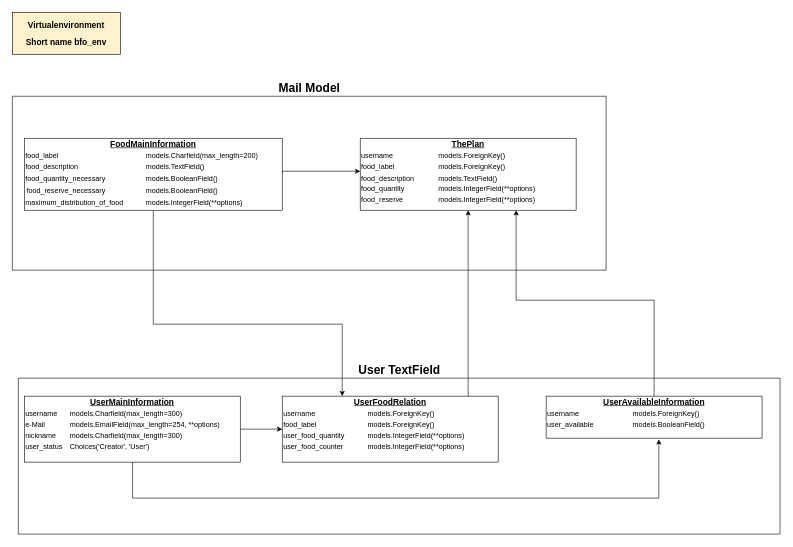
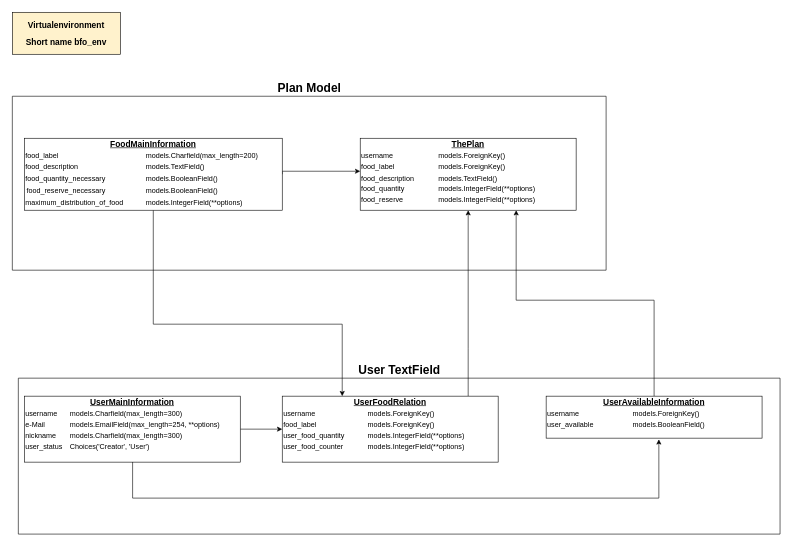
  <mxCell id="0" />
  <mxCell id="1" parent="0" />
  <mxCell id="2" value="User TextField" style="verticalLabelPosition=top;verticalAlign=bottom;html=1;shape=mxgraph.basic.rect;fillColor2=none;strokeWidth=1;size=20;indent=5;fontSize=20;fontStyle=1;horizontal=1;labelPosition=center;align=center;" parent="1" vertex="1"><mxGeometry x="30" y="630" width="1270" height="260" as="geometry" /></mxCell>
- <mxCell id="3" value="Mail Model" style="verticalLabelPosition=top;verticalAlign=bottom;html=1;shape=mxgraph.basic.rect;fillColor2=none;strokeWidth=1;size=20;indent=5;fontSize=20;fontStyle=1;horizontal=1;labelPosition=center;align=center;" parent="1" vertex="1"><mxGeometry x="20" y="160" width="990" height="290" as="geometry" /></mxCell>
+ <mxCell id="3" value="Plan Model" style="verticalLabelPosition=top;verticalAlign=bottom;html=1;shape=mxgraph.basic.rect;fillColor2=none;strokeWidth=1;size=20;indent=5;fontSize=20;fontStyle=1;horizontal=1;labelPosition=center;align=center;" parent="1" vertex="1"><mxGeometry x="20" y="160" width="990" height="290" as="geometry" /></mxCell>
  <mxCell id="4" value="&lt;p&gt;&lt;font style=&quot;font-size: 14px&quot;&gt;&lt;b&gt;&lt;span lang=&quot;EN-GB&quot;&gt;Virtualenvironment&lt;/span&gt;&lt;/b&gt;&lt;/font&gt;&lt;/p&gt;&lt;p&gt;&lt;font style=&quot;font-size: 14px&quot;&gt;&lt;b&gt;&lt;span lang=&quot;EN-GB&quot;&gt;Short name bfo_env&lt;/span&gt;&lt;/b&gt;&lt;/font&gt;&lt;/p&gt;" style="rounded=0;whiteSpace=wrap;html=1;fillColor=#fff2cc;" parent="1" vertex="1"><mxGeometry x="20" y="20" width="180" height="70" as="geometry" /></mxCell>
  <mxCell id="5" style="edgeStyle=orthogonalEdgeStyle;rounded=0;orthogonalLoop=1;jettySize=auto;html=1;exitX=1;exitY=0.5;exitDx=0;exitDy=0;" parent="1" source="6" target="14" edge="1"><mxGeometry relative="1" as="geometry" /></mxCell>
  <mxCell id="6" value="&lt;div style=&quot;box-sizing: border-box ; width: 100% ; padding: 2px&quot; align=&quot;center&quot;&gt;&lt;font style=&quot;font-size: 14px&quot;&gt;&lt;b&gt;&lt;u&gt;UserMainInformation&lt;/u&gt;&lt;/b&gt;&lt;/font&gt;&lt;/div&gt;&lt;table style=&quot;width: 100% ; font-size: 1em&quot; cellspacing=&quot;0&quot; cellpadding=&quot;2&quot;&gt;&lt;tbody&gt;&lt;tr&gt;&lt;td&gt;username&lt;br&gt;&lt;/td&gt;&lt;td&gt;models.Charfield(max_length=300)&lt;br&gt;&lt;/td&gt;&lt;/tr&gt;&lt;tr&gt;&lt;td&gt;e-Mail&lt;/td&gt;&lt;td&gt;models.EmailField(max_length=254, **options)&lt;/td&gt;&lt;/tr&gt;&lt;tr&gt;&lt;td&gt;nickname&lt;/td&gt;&lt;td&gt;models.Charfield(max_length=300)&lt;/td&gt;&lt;/tr&gt;&lt;tr&gt;&lt;td&gt;user_status&lt;/td&gt;&lt;td&gt;Choices('Creator', 'User')&lt;br&gt;&lt;/td&gt;&lt;/tr&gt;&lt;/tbody&gt;&lt;/table&gt;" style="verticalAlign=top;align=left;overflow=fill;html=1;" parent="1" vertex="1"><mxGeometry x="40" y="660" width="360" height="110" as="geometry" /></mxCell>
  <mxCell id="7" style="edgeStyle=orthogonalEdgeStyle;rounded=0;orthogonalLoop=1;jettySize=auto;html=1;exitX=1;exitY=0.5;exitDx=0;exitDy=0;" parent="1" source="9" target="15" edge="1"><mxGeometry relative="1" as="geometry"><Array as="points"><mxPoint x="470" y="285" /></Array></mxGeometry></mxCell>
  <mxCell id="8" style="edgeStyle=orthogonalEdgeStyle;rounded=0;orthogonalLoop=1;jettySize=auto;html=1;exitX=0.5;exitY=1;exitDx=0;exitDy=0;" parent="1" source="9" target="14" edge="1"><mxGeometry relative="1" as="geometry"><Array as="points"><mxPoint x="255" y="540" /><mxPoint x="570" y="540" /></Array></mxGeometry></mxCell>
  <mxCell id="9" value="&lt;div style=&quot;box-sizing: border-box ; width: 100% ; padding: 2px&quot; align=&quot;center&quot;&gt;&lt;font style=&quot;font-size: 14px&quot;&gt;&lt;b&gt;&lt;u&gt;FoodMainInformation&lt;/u&gt;&lt;/b&gt;&lt;/font&gt;&lt;/div&gt;&lt;table style=&quot;width: 100% ; font-size: 1em&quot; cellspacing=&quot;0&quot; cellpadding=&quot;2&quot;&gt;&lt;tbody&gt;&lt;tr&gt;&lt;td&gt;food_label &lt;/td&gt;&lt;td&gt;models.Charfield(max_length=200)&lt;br&gt;&lt;/td&gt;&lt;/tr&gt;&lt;tr&gt;&lt;td&gt;food_description&lt;/td&gt;&lt;td&gt;models.TextField()&lt;/td&gt;&lt;/tr&gt;&lt;tr&gt;&lt;td&gt;food_quantity_necessary&lt;/td&gt;&lt;td&gt;models.BooleanField()&lt;/td&gt;&lt;/tr&gt;&lt;tr&gt;&lt;td&gt;&lt;table cellspacing=&quot;0&quot; cellpadding=&quot;2&quot;&gt;&lt;tbody&gt;&lt;tr&gt;&lt;td&gt;food_reserve_necessary&lt;/td&gt;&lt;td&gt;&lt;br&gt;&lt;/td&gt;&lt;td&gt;&lt;br&gt;&lt;/td&gt;&lt;td&gt;&lt;br&gt;&lt;/td&gt;&lt;/tr&gt;&lt;/tbody&gt;&lt;/table&gt;&lt;/td&gt;&lt;td&gt;models.BooleanField()&lt;/td&gt;&lt;/tr&gt;&lt;tr&gt;&lt;td&gt;maximum_distribution_of_food&lt;/td&gt;&lt;td&gt;models.IntegerField(**options)&lt;/td&gt;&lt;/tr&gt;&lt;tr&gt;&lt;td&gt;&lt;br&gt;&lt;/td&gt;&lt;td&gt;&lt;br&gt;&lt;/td&gt;&lt;/tr&gt;&lt;/tbody&gt;&lt;/table&gt;" style="verticalAlign=top;align=left;overflow=fill;html=1;" parent="1" vertex="1"><mxGeometry x="40" y="230" width="430" height="120" as="geometry" /></mxCell>
  <mxCell id="10" style="edgeStyle=orthogonalEdgeStyle;rounded=0;orthogonalLoop=1;jettySize=auto;html=1;" parent="1" source="11" target="15" edge="1"><mxGeometry relative="1" as="geometry"><Array as="points"><mxPoint x="1090" y="500" /><mxPoint x="860" y="500" /></Array></mxGeometry></mxCell>
  <mxCell id="11" value="&lt;div style=&quot;box-sizing: border-box ; width: 100% ; padding: 2px&quot; align=&quot;center&quot;&gt;&lt;font style=&quot;font-size: 14px&quot;&gt;&lt;b&gt;&lt;u&gt;UserAvailableInformation&lt;/u&gt;&lt;/b&gt;&lt;/font&gt;&lt;/div&gt;&lt;table style=&quot;width: 100% ; font-size: 1em&quot; cellspacing=&quot;0&quot; cellpadding=&quot;2&quot;&gt;&lt;tbody&gt;&lt;tr&gt;&lt;td&gt;username&lt;br&gt;&lt;/td&gt;&lt;td&gt;models.ForeignKey()&lt;br&gt;&lt;/td&gt;&lt;/tr&gt;&lt;tr&gt;&lt;td&gt;user_available&lt;/td&gt;&lt;td&gt;models.BooleanField()&lt;/td&gt;&lt;/tr&gt;&lt;/tbody&gt;&lt;/table&gt;" style="verticalAlign=top;align=left;overflow=fill;html=1;" parent="1" vertex="1"><mxGeometry x="910" y="660" width="360" height="70" as="geometry" /></mxCell>
  <mxCell id="12" style="edgeStyle=orthogonalEdgeStyle;rounded=0;orthogonalLoop=1;jettySize=auto;html=1;entryX=0.522;entryY=1.029;entryDx=0;entryDy=0;exitX=0.15;exitY=0.538;exitDx=0;exitDy=0;exitPerimeter=0;entryPerimeter=0;" parent="1" source="2" target="11" edge="1"><mxGeometry relative="1" as="geometry"><Array as="points"><mxPoint x="221" y="830" /><mxPoint x="1098" y="830" /></Array></mxGeometry></mxCell>
  <mxCell id="13" style="edgeStyle=orthogonalEdgeStyle;rounded=0;orthogonalLoop=1;jettySize=auto;html=1;entryX=0.5;entryY=1;entryDx=0;entryDy=0;" parent="1" source="14" target="15" edge="1"><mxGeometry relative="1" as="geometry"><Array as="points"><mxPoint x="780" y="580" /><mxPoint x="780" y="580" /></Array></mxGeometry></mxCell>
  <mxCell id="14" value="&lt;div style=&quot;box-sizing: border-box ; width: 100% ; padding: 2px&quot; align=&quot;center&quot;&gt;&lt;font style=&quot;font-size: 14px&quot;&gt;&lt;b&gt;&lt;u&gt;UserFoodRelation&lt;/u&gt;&lt;/b&gt;&lt;/font&gt;&lt;/div&gt;&lt;table style=&quot;width: 100% ; font-size: 1em&quot; cellspacing=&quot;0&quot; cellpadding=&quot;2&quot;&gt;&lt;tbody&gt;&lt;tr&gt;&lt;td&gt;username&lt;br&gt;&lt;/td&gt;&lt;td&gt;models.ForeignKey()&lt;br&gt;&lt;/td&gt;&lt;/tr&gt;&lt;tr&gt;&lt;td&gt;food_label&lt;/td&gt;&lt;td&gt;models.ForeignKey()&lt;/td&gt;&lt;/tr&gt;&lt;tr&gt;&lt;td&gt;user_food_quantity&lt;br&gt;&lt;/td&gt;&lt;td&gt;models.IntegerField(**options)&lt;/td&gt;&lt;/tr&gt;&lt;tr&gt;&lt;td&gt;user_food_counter&lt;br&gt;&lt;/td&gt;&lt;td&gt;models.IntegerField(**options)&lt;/td&gt;&lt;/tr&gt;&lt;/tbody&gt;&lt;/table&gt;" style="verticalAlign=top;align=left;overflow=fill;html=1;" parent="1" vertex="1"><mxGeometry x="470" y="660" width="360" height="110" as="geometry" /></mxCell>
  <mxCell id="15" value="&lt;div style=&quot;box-sizing: border-box ; width: 100% ; padding: 2px&quot; align=&quot;center&quot;&gt;&lt;font style=&quot;font-size: 14px&quot;&gt;&lt;b&gt;&lt;u&gt;ThePlan&lt;/u&gt;&lt;/b&gt;&lt;/font&gt;&lt;/div&gt;&lt;table style=&quot;width: 100% ; font-size: 1em&quot; cellspacing=&quot;0&quot; cellpadding=&quot;2&quot;&gt;&lt;tbody&gt;&lt;tr&gt;&lt;td&gt;username&lt;br&gt;&lt;/td&gt;&lt;td&gt;models.ForeignKey()&lt;br&gt;&lt;/td&gt;&lt;/tr&gt;&lt;tr&gt;&lt;td&gt;food_label&lt;/td&gt;&lt;td&gt;models.ForeignKey()&lt;/td&gt;&lt;/tr&gt;&lt;tr&gt;&lt;td&gt;food_description&lt;br&gt;&lt;/td&gt;&lt;td&gt;models.TextField()&lt;/td&gt;&lt;/tr&gt;&lt;tr&gt;&lt;td&gt;food_quantity&lt;br&gt;&lt;/td&gt;&lt;td&gt;models.IntegerField(**options)&lt;/td&gt;&lt;/tr&gt;&lt;tr&gt;&lt;td&gt;food_reserve&lt;br&gt;&lt;/td&gt;&lt;td&gt;models.IntegerField(**options)&lt;/td&gt;&lt;/tr&gt;&lt;/tbody&gt;&lt;/table&gt;" style="verticalAlign=top;align=left;overflow=fill;html=1;" parent="1" vertex="1"><mxGeometry x="600" y="230" width="360" height="120" as="geometry" /></mxCell>
